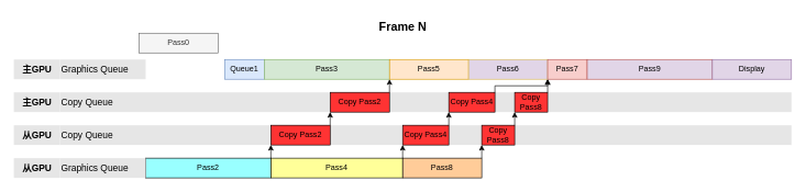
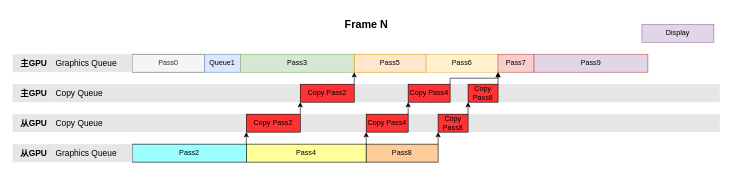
  <mxCell id="0" />
  <mxCell id="1" parent="0" />
- <mxCell id="2" value="Pass0" style="rounded=0;whiteSpace=wrap;html=1;fillColor=#f5f5f5;fontColor=#333333;strokeColor=#666666;" vertex="1" parent="1"><mxGeometry x="210" y="50" width="120" height="30" as="geometry" /></mxCell>
+ <mxCell id="2" value="Pass0" style="rounded=0;whiteSpace=wrap;html=1;fillColor=#f5f5f5;fontColor=#333333;strokeColor=#666666;" vertex="1" parent="1"><mxGeometry x="220" y="90" width="120" height="30" as="geometry" /></mxCell>
  <mxCell id="3" value="Queue1" style="rounded=0;whiteSpace=wrap;html=1;fillColor=#dae8fc;strokeColor=#6c8ebf;" vertex="1" parent="1"><mxGeometry x="340" y="90" width="60" height="30" as="geometry" /></mxCell>
  <mxCell id="4" value="Pass3" style="rounded=0;whiteSpace=wrap;html=1;fillColor=#d5e8d4;strokeColor=#82b366;" vertex="1" parent="1"><mxGeometry x="400" y="90" width="190" height="30" as="geometry" /></mxCell>
  <mxCell id="5" value="Pass5" style="rounded=0;whiteSpace=wrap;html=1;fillColor=#ffe6cc;strokeColor=#d79b00;" vertex="1" parent="1"><mxGeometry x="590" y="90" width="120" height="30" as="geometry" /></mxCell>
- <mxCell id="6" value="Pass6" style="rounded=0;whiteSpace=wrap;html=1;fillColor=#e1d5e7;strokeColor=#d6b656;" vertex="1" parent="1"><mxGeometry x="710" y="90" width="120" height="30" as="geometry" /></mxCell>
+ <mxCell id="6" value="Pass6" style="rounded=0;whiteSpace=wrap;html=1;fillColor=#fff2cc;strokeColor=#d6b656;" vertex="1" parent="1"><mxGeometry x="710" y="90" width="120" height="30" as="geometry" /></mxCell>
  <mxCell id="7" value="Pass7" style="rounded=0;whiteSpace=wrap;html=1;fillColor=#f8cecc;strokeColor=#b85450;" vertex="1" parent="1"><mxGeometry x="830" y="90" width="60" height="30" as="geometry" /></mxCell>
  <mxCell id="8" value="Pass9" style="rounded=0;whiteSpace=wrap;html=1;fillColor=#e1d5e7;strokeColor=#b85450;" vertex="1" parent="1"><mxGeometry x="890" y="90" width="190" height="30" as="geometry" /></mxCell>
- <mxCell id="9" value="Display" style="rounded=0;whiteSpace=wrap;html=1;fillColor=#e1d5e7;strokeColor=#9673a6;" vertex="1" parent="1"><mxGeometry x="1080" y="90" width="120" height="30" as="geometry" /></mxCell>
+ <mxCell id="9" value="Display" style="rounded=0;whiteSpace=wrap;html=1;fillColor=#e1d5e7;strokeColor=#9673a6;" vertex="1" parent="1"><mxGeometry x="1070" y="40" width="120" height="30" as="geometry" /></mxCell>
  <mxCell id="10" value="Pass2" style="rounded=0;whiteSpace=wrap;html=1;fillColor=#99FFFF;" vertex="1" parent="1"><mxGeometry x="220" y="240" width="190" height="30" as="geometry" /></mxCell>
  <mxCell id="11" value="Pass4" style="rounded=0;whiteSpace=wrap;html=1;fillColor=#FFFF99;" vertex="1" parent="1"><mxGeometry x="410" y="240" width="200" height="30" as="geometry" /></mxCell>
  <mxCell id="12" value="Pass8" style="rounded=0;whiteSpace=wrap;html=1;fillColor=#FFCC99;" vertex="1" parent="1"><mxGeometry x="610" y="240" width="120" height="30" as="geometry" /></mxCell>
  <mxCell id="13" value="&lt;font style=&quot;font-size: 14px;&quot;&gt;&lt;b style=&quot;&quot;&gt;主GPU&lt;/b&gt;&lt;/font&gt;" style="text;html=1;align=center;verticalAlign=middle;resizable=0;points=[];autosize=1;strokeColor=none;fillColor=#E6E6E6;gradientColor=none;" vertex="1" parent="1"><mxGeometry y="90" width="70" height="30" as="geometry" x="20" /></mxCell>
  <mxCell id="14" value="&lt;font style=&quot;font-size: 14px;&quot;&gt;Graphics Queue&lt;/font&gt;" style="text;html=1;align=left;verticalAlign=middle;resizable=0;points=[];autosize=1;strokeColor=none;fillColor=#E6E6E6;" vertex="1" parent="1"><mxGeometry x="90" y="90" width="130" height="30" as="geometry" /></mxCell>
  <mxCell id="15" value="&lt;font style=&quot;font-size: 14px;&quot;&gt;&lt;b style=&quot;&quot;&gt;主GPU&lt;/b&gt;&lt;/font&gt;" style="text;html=1;align=center;verticalAlign=middle;resizable=0;points=[];autosize=1;strokeColor=none;fillColor=#E6E6E6;gradientColor=none;" vertex="1" parent="1"><mxGeometry y="140" width="70" height="30" as="geometry" x="20" /></mxCell>
  <mxCell id="16" value="&lt;font style=&quot;font-size: 14px;&quot;&gt;Copy&lt;/font&gt;&lt;span style=&quot;font-size: 14px; background-color: initial;&quot;&gt;&amp;nbsp;Queue&amp;nbsp; &amp;nbsp; &amp;nbsp; &amp;nbsp; &amp;nbsp; &amp;nbsp; &amp;nbsp; &amp;nbsp; &amp;nbsp; &amp;nbsp; &amp;nbsp; &amp;nbsp; &amp;nbsp; &amp;nbsp; &amp;nbsp; &amp;nbsp; &amp;nbsp; &amp;nbsp; &amp;nbsp; &amp;nbsp;&amp;nbsp;&lt;/span&gt;&lt;span style=&quot;font-size: 14px;&quot;&gt;&amp;nbsp;&amp;nbsp; &amp;nbsp; &amp;nbsp; &amp;nbsp; &amp;nbsp; &amp;nbsp; &amp;nbsp; &amp;nbsp; &amp;nbsp; &amp;nbsp; &amp;nbsp; &amp;nbsp; &amp;nbsp; &amp;nbsp; &amp;nbsp; &amp;nbsp; &amp;nbsp;&amp;nbsp;&lt;/span&gt;&lt;span style=&quot;font-size: 14px;&quot;&gt;&amp;nbsp;&amp;nbsp; &amp;nbsp; &amp;nbsp; &amp;nbsp; &amp;nbsp; &amp;nbsp; &amp;nbsp; &amp;nbsp; &amp;nbsp; &amp;nbsp; &amp;nbsp; &amp;nbsp; &amp;nbsp; &amp;nbsp; &amp;nbsp; &amp;nbsp; &amp;nbsp;&amp;nbsp;&lt;/span&gt;&lt;span style=&quot;font-size: 14px;&quot;&gt;&amp;nbsp;&amp;nbsp; &amp;nbsp; &amp;nbsp; &amp;nbsp; &amp;nbsp; &amp;nbsp; &amp;nbsp; &amp;nbsp; &amp;nbsp; &amp;nbsp; &amp;nbsp; &amp;nbsp; &amp;nbsp; &amp;nbsp; &amp;nbsp; &amp;nbsp; &amp;nbsp;&amp;nbsp;&lt;/span&gt;&lt;span style=&quot;font-size: 14px;&quot;&gt;&amp;nbsp;&amp;nbsp; &amp;nbsp; &amp;nbsp; &amp;nbsp; &amp;nbsp; &amp;nbsp; &amp;nbsp; &amp;nbsp; &amp;nbsp; &amp;nbsp; &amp;nbsp; &amp;nbsp; &amp;nbsp; &amp;nbsp; &amp;nbsp; &amp;nbsp; &amp;nbsp;&amp;nbsp;&lt;/span&gt;&lt;span style=&quot;font-size: 14px;&quot;&gt;&amp;nbsp;&amp;nbsp; &amp;nbsp; &amp;nbsp; &amp;nbsp; &amp;nbsp; &amp;nbsp; &amp;nbsp; &amp;nbsp; &amp;nbsp; &amp;nbsp; &amp;nbsp; &amp;nbsp; &amp;nbsp; &amp;nbsp; &amp;nbsp; &amp;nbsp; &amp;nbsp;&amp;nbsp;&lt;/span&gt;&lt;span style=&quot;font-size: 14px;&quot;&gt;&amp;nbsp; &amp;nbsp; &amp;nbsp; &amp;nbsp; &amp;nbsp; &amp;nbsp; &amp;nbsp; &amp;nbsp; &amp;nbsp; &amp;nbsp; &amp;nbsp; &amp;nbsp; &amp;nbsp; &amp;nbsp; &amp;nbsp; &amp;nbsp; &amp;nbsp; &amp;nbsp; &amp;nbsp; &amp;nbsp;&amp;nbsp;&lt;/span&gt;&lt;span style=&quot;font-size: 14px;&quot;&gt;&amp;nbsp; &amp;nbsp; &amp;nbsp;&lt;/span&gt;" style="text;html=1;align=left;verticalAlign=middle;resizable=0;points=[];autosize=1;strokeColor=none;fillColor=#E6E6E6;" vertex="1" parent="1"><mxGeometry x="90" y="140" width="1110" height="30" as="geometry" /></mxCell>
  <mxCell id="17" value="Copy Pass2" style="rounded=0;whiteSpace=wrap;html=1;fillColor=#FF3333;" vertex="1" parent="1"><mxGeometry x="500" y="140" width="90" height="30" as="geometry" /></mxCell>
  <mxCell id="18" value="" style="endArrow=classic;html=1;rounded=0;exitX=1;exitY=0;exitDx=0;exitDy=0;entryX=0;entryY=1;entryDx=0;entryDy=0;" edge="1" parent="1" source="27" target="17"><mxGeometry width="50" height="50" relative="1" as="geometry"><mxPoint x="530" y="290" as="sourcePoint" /><mxPoint x="580" y="240" as="targetPoint" /></mxGeometry></mxCell>
  <mxCell id="19" value="&lt;font style=&quot;font-size: 14px;&quot;&gt;&lt;b style=&quot;&quot;&gt;从GPU&lt;/b&gt;&lt;/font&gt;" style="text;html=1;align=center;verticalAlign=middle;resizable=0;points=[];autosize=1;strokeColor=none;fillColor=#E6E6E6;gradientColor=none;" vertex="1" parent="1"><mxGeometry y="240" width="70" height="30" as="geometry" x="20" /></mxCell>
  <mxCell id="20" value="&lt;font style=&quot;font-size: 14px;&quot;&gt;Graphics Queue&lt;/font&gt;" style="text;html=1;align=left;verticalAlign=middle;resizable=0;points=[];autosize=1;strokeColor=none;fillColor=#E6E6E6;" vertex="1" parent="1"><mxGeometry x="90" y="240" width="130" height="30" as="geometry" /></mxCell>
  <mxCell id="21" value="Copy Pass4" style="rounded=0;whiteSpace=wrap;html=1;fillColor=#FF3333;" vertex="1" parent="1"><mxGeometry x="680" y="140" width="70" height="30" as="geometry" /></mxCell>
  <mxCell id="22" value="Copy Pass8" style="rounded=0;whiteSpace=wrap;html=1;fillColor=#FF3333;" vertex="1" parent="1"><mxGeometry x="780" y="140" width="50" height="30" as="geometry" /></mxCell>
  <mxCell id="23" value="&lt;font style=&quot;font-size: 14px;&quot;&gt;&lt;b style=&quot;&quot;&gt;从GPU&lt;/b&gt;&lt;/font&gt;" style="text;html=1;align=center;verticalAlign=middle;resizable=0;points=[];autosize=1;strokeColor=none;fillColor=#E6E6E6;gradientColor=none;" vertex="1" parent="1"><mxGeometry y="190" width="70" height="30" as="geometry" x="20" /></mxCell>
  <mxCell id="24" value="&lt;font style=&quot;font-size: 14px;&quot;&gt;Copy&lt;/font&gt;&lt;span style=&quot;font-size: 14px; background-color: initial;&quot;&gt;&amp;nbsp;Queue&amp;nbsp; &amp;nbsp; &amp;nbsp; &amp;nbsp; &amp;nbsp; &amp;nbsp; &amp;nbsp; &amp;nbsp; &amp;nbsp; &amp;nbsp; &amp;nbsp; &amp;nbsp; &amp;nbsp; &amp;nbsp; &amp;nbsp; &amp;nbsp; &amp;nbsp; &amp;nbsp; &amp;nbsp; &amp;nbsp;&amp;nbsp;&lt;/span&gt;&lt;span style=&quot;font-size: 14px;&quot;&gt;&amp;nbsp;&amp;nbsp; &amp;nbsp; &amp;nbsp; &amp;nbsp; &amp;nbsp; &amp;nbsp; &amp;nbsp; &amp;nbsp; &amp;nbsp; &amp;nbsp; &amp;nbsp; &amp;nbsp; &amp;nbsp; &amp;nbsp; &amp;nbsp; &amp;nbsp; &amp;nbsp;&amp;nbsp;&lt;/span&gt;&lt;span style=&quot;font-size: 14px;&quot;&gt;&amp;nbsp;&amp;nbsp; &amp;nbsp; &amp;nbsp; &amp;nbsp; &amp;nbsp; &amp;nbsp; &amp;nbsp; &amp;nbsp; &amp;nbsp; &amp;nbsp; &amp;nbsp; &amp;nbsp; &amp;nbsp; &amp;nbsp; &amp;nbsp; &amp;nbsp; &amp;nbsp;&amp;nbsp;&lt;/span&gt;&lt;span style=&quot;font-size: 14px;&quot;&gt;&amp;nbsp;&amp;nbsp; &amp;nbsp; &amp;nbsp; &amp;nbsp; &amp;nbsp; &amp;nbsp; &amp;nbsp; &amp;nbsp; &amp;nbsp; &amp;nbsp; &amp;nbsp; &amp;nbsp; &amp;nbsp; &amp;nbsp; &amp;nbsp; &amp;nbsp; &amp;nbsp;&amp;nbsp;&lt;/span&gt;&lt;span style=&quot;font-size: 14px;&quot;&gt;&amp;nbsp;&amp;nbsp; &amp;nbsp; &amp;nbsp; &amp;nbsp; &amp;nbsp; &amp;nbsp; &amp;nbsp; &amp;nbsp; &amp;nbsp; &amp;nbsp; &amp;nbsp; &amp;nbsp; &amp;nbsp; &amp;nbsp; &amp;nbsp; &amp;nbsp; &amp;nbsp;&amp;nbsp;&lt;/span&gt;&lt;span style=&quot;font-size: 14px;&quot;&gt;&amp;nbsp;&amp;nbsp; &amp;nbsp; &amp;nbsp; &amp;nbsp; &amp;nbsp; &amp;nbsp; &amp;nbsp; &amp;nbsp; &amp;nbsp; &amp;nbsp; &amp;nbsp; &amp;nbsp; &amp;nbsp; &amp;nbsp; &amp;nbsp; &amp;nbsp; &amp;nbsp;&amp;nbsp;&lt;/span&gt;&lt;span style=&quot;font-size: 14px;&quot;&gt;&amp;nbsp; &amp;nbsp; &amp;nbsp; &amp;nbsp; &amp;nbsp; &amp;nbsp; &amp;nbsp; &amp;nbsp; &amp;nbsp; &amp;nbsp; &amp;nbsp; &amp;nbsp; &amp;nbsp; &amp;nbsp; &amp;nbsp; &amp;nbsp; &amp;nbsp; &amp;nbsp; &amp;nbsp;&lt;/span&gt;&lt;span style=&quot;font-size: 14px;&quot;&gt;&amp;nbsp; &amp;nbsp; &amp;nbsp; &amp;nbsp;&lt;/span&gt;" style="text;html=1;align=left;verticalAlign=middle;resizable=0;points=[];autosize=1;strokeColor=none;fillColor=#E6E6E6;" vertex="1" parent="1"><mxGeometry x="90" y="190" width="1110" height="30" as="geometry" /></mxCell>
  <mxCell id="25" value="Copy Pass4" style="rounded=0;whiteSpace=wrap;html=1;fillColor=#FF3333;" vertex="1" parent="1"><mxGeometry x="610" y="190" width="70" height="30" as="geometry" /></mxCell>
  <mxCell id="26" value="Copy Pass8" style="rounded=0;whiteSpace=wrap;html=1;fillColor=#FF3333;" vertex="1" parent="1"><mxGeometry x="730" y="190" width="50" height="30" as="geometry" /></mxCell>
  <mxCell id="27" value="Copy Pass2" style="rounded=0;whiteSpace=wrap;html=1;fillColor=#FF3333;" vertex="1" parent="1"><mxGeometry x="410" y="190" width="90" height="30" as="geometry" /></mxCell>
  <mxCell id="28" value="" style="endArrow=classic;html=1;rounded=0;exitX=1;exitY=0;exitDx=0;exitDy=0;entryX=0;entryY=1;entryDx=0;entryDy=0;" edge="1" parent="1" source="25" target="21"><mxGeometry width="50" height="50" relative="1" as="geometry"><mxPoint x="750" y="240" as="sourcePoint" /><mxPoint x="1013.15" y="439.01" as="targetPoint" /></mxGeometry></mxCell>
  <mxCell id="29" value="" style="endArrow=classic;html=1;rounded=0;exitX=1;exitY=0;exitDx=0;exitDy=0;entryX=0;entryY=1;entryDx=0;entryDy=0;" edge="1" parent="1" source="10" target="27"><mxGeometry width="50" height="50" relative="1" as="geometry"><mxPoint x="380" y="230" as="sourcePoint" /><mxPoint x="430" y="180" as="targetPoint" /></mxGeometry></mxCell>
  <mxCell id="30" value="" style="endArrow=classic;html=1;rounded=0;exitX=0;exitY=0;exitDx=0;exitDy=0;entryX=0;entryY=1;entryDx=0;entryDy=0;" edge="1" parent="1" source="12" target="25"><mxGeometry width="50" height="50" relative="1" as="geometry"><mxPoint x="580" y="230" as="sourcePoint" /><mxPoint x="630" y="180" as="targetPoint" /></mxGeometry></mxCell>
  <mxCell id="31" value="" style="endArrow=classic;html=1;rounded=0;exitX=1;exitY=0;exitDx=0;exitDy=0;entryX=0;entryY=1;entryDx=0;entryDy=0;" edge="1" parent="1" source="12" target="26"><mxGeometry width="50" height="50" relative="1" as="geometry"><mxPoint x="770" y="280" as="sourcePoint" /><mxPoint x="820" y="230" as="targetPoint" /></mxGeometry></mxCell>
  <mxCell id="32" value="" style="endArrow=classic;html=1;rounded=0;exitX=1;exitY=0;exitDx=0;exitDy=0;entryX=0;entryY=1;entryDx=0;entryDy=0;" edge="1" parent="1" source="26" target="22"><mxGeometry width="50" height="50" relative="1" as="geometry"><mxPoint x="800" y="270" as="sourcePoint" /><mxPoint x="850" y="220" as="targetPoint" /></mxGeometry></mxCell>
  <mxCell id="33" value="" style="endArrow=classic;html=1;rounded=0;exitX=1;exitY=0;exitDx=0;exitDy=0;entryX=0;entryY=1;entryDx=0;entryDy=0;" edge="1" parent="1" source="17" target="5"><mxGeometry width="50" height="50" relative="1" as="geometry"><mxPoint x="530" y="50" as="sourcePoint" /><mxPoint x="580" y="0" as="targetPoint" /></mxGeometry></mxCell>
  <mxCell id="34" value="" style="endArrow=classic;html=1;rounded=0;exitX=1;exitY=0;exitDx=0;exitDy=0;entryX=1;entryY=1;entryDx=0;entryDy=0;" edge="1" parent="1" source="21" target="6"><mxGeometry width="50" height="50" relative="1" as="geometry"><mxPoint x="790" y="80" as="sourcePoint" /><mxPoint x="840" y="30" as="targetPoint" /><Array as="points"><mxPoint x="750" y="130" /><mxPoint x="830" y="130" /></Array></mxGeometry></mxCell>
  <mxCell id="35" value="" style="endArrow=classic;html=1;rounded=0;exitX=1;exitY=0;exitDx=0;exitDy=0;entryX=0;entryY=1;entryDx=0;entryDy=0;" edge="1" parent="1" source="22" target="7"><mxGeometry width="50" height="50" relative="1" as="geometry"><mxPoint x="870" y="210" as="sourcePoint" /><mxPoint x="920" y="160" as="targetPoint" /></mxGeometry></mxCell>
  <mxCell id="36" value="&lt;b&gt;&lt;font style=&quot;font-size: 18px;&quot;&gt;Frame N&lt;/font&gt;&lt;/b&gt;" style="text;html=1;align=center;verticalAlign=middle;resizable=0;points=[];autosize=1;strokeColor=none;fillColor=none;" vertex="1" parent="1"><mxGeometry x="560" y="20" width="100" height="40" as="geometry" /></mxCell>
